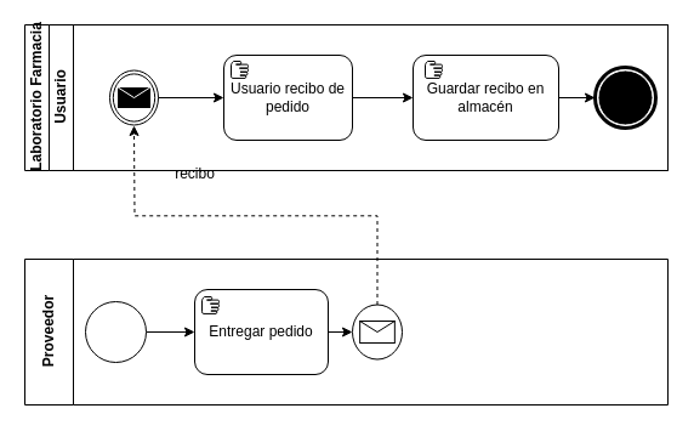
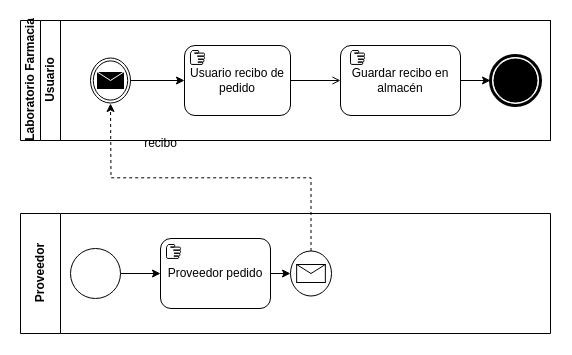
  <mxCell id="0" />
  <mxCell id="1" parent="0" />
  <mxCell id="2" value="Laboratorio Farmacia" style="swimlane;html=1;childLayout=stackLayout;resizeParent=1;resizeParentMax=0;horizontal=0;startSize=20;horizontalStack=0;" vertex="1" parent="1"><mxGeometry x="20" y="20" width="530" height="120" as="geometry" /></mxCell>
  <mxCell id="3" value="Usuario" style="swimlane;html=1;startSize=20;horizontal=0;" vertex="1" parent="2"><mxGeometry x="20" width="510" height="120" as="geometry" /></mxCell>
  <mxCell id="4" value="" style="shape=mxgraph.bpmn.shape;html=1;verticalLabelPosition=bottom;labelBackgroundColor=#ffffff;verticalAlign=top;align=center;perimeter=ellipsePerimeter;outlineConnect=0;outline=throwing;symbol=message;" vertex="1" parent="3"><mxGeometry x="50" y="37.5" width="40" height="45" as="geometry" /></mxCell>
  <mxCell id="5" value="Usuario recibo de pedido" style="shape=ext;rounded=1;html=1;whiteSpace=wrap;" vertex="1" parent="3"><mxGeometry x="144" y="25" width="106" height="70" as="geometry" /></mxCell>
  <mxCell id="6" style="edgeStyle=orthogonalEdgeStyle;rounded=0;orthogonalLoop=1;jettySize=auto;html=1;entryX=0;entryY=0.5;entryDx=0;entryDy=0;" edge="1" parent="3" source="4" target="5"><mxGeometry relative="1" as="geometry"><mxPoint x="140" y="60" as="targetPoint" /></mxGeometry></mxCell>
  <mxCell id="7" style="edgeStyle=orthogonalEdgeStyle;rounded=0;orthogonalLoop=1;jettySize=auto;html=1;" edge="1" parent="3" source="8" target="11"><mxGeometry relative="1" as="geometry" /></mxCell>
  <mxCell id="8" value="Guardar recibo en almacén" style="shape=ext;rounded=1;html=1;whiteSpace=wrap;" vertex="1" parent="3"><mxGeometry x="300" y="25" width="120" height="70" as="geometry" /></mxCell>
- <mxCell id="9" style="edgeStyle=orthogonalEdgeStyle;rounded=0;orthogonalLoop=1;jettySize=auto;html=1;entryX=0;entryY=0.5;entryDx=0;entryDy=0;" edge="1" parent="3" source="5" target="8"><mxGeometry relative="1" as="geometry"><mxPoint x="300" y="60" as="targetPoint" /></mxGeometry></mxCell>
+ <mxCell id="9" style="edgeStyle=orthogonalEdgeStyle;rounded=0;orthogonalLoop=1;jettySize=auto;html=1;entryX=0;entryY=0.5;entryDx=0;entryDy=0;endArrow=open;" edge="1" parent="3" source="5" target="8"><mxGeometry relative="1" as="geometry"><mxPoint x="300" y="60" as="targetPoint" /></mxGeometry></mxCell>
  <mxCell id="10" value="" style="shape=mxgraph.bpmn.manual_task;html=1;outlineConnect=0;" vertex="1" parent="3"><mxGeometry x="150" y="30" width="14" height="14" as="geometry" /></mxCell>
  <mxCell id="11" value="" style="shape=mxgraph.bpmn.shape;html=1;verticalLabelPosition=bottom;labelBackgroundColor=#ffffff;verticalAlign=top;align=center;perimeter=ellipsePerimeter;outlineConnect=0;outline=end;symbol=terminate;" vertex="1" parent="3"><mxGeometry x="450" y="35" width="50" height="50" as="geometry" /></mxCell>
  <mxCell id="12" value="" style="shape=mxgraph.bpmn.manual_task;html=1;outlineConnect=0;" vertex="1" parent="3"><mxGeometry x="310" y="30" width="14" height="14" as="geometry" /></mxCell>
  <mxCell id="13" value="Proveedor" style="swimlane;html=1;startSize=40;horizontal=0;" vertex="1" parent="1"><mxGeometry x="20" y="213" width="530" height="120" as="geometry" /></mxCell>
  <mxCell id="14" style="edgeStyle=orthogonalEdgeStyle;rounded=0;orthogonalLoop=1;jettySize=auto;html=1;" edge="1" parent="13" source="15" target="17"><mxGeometry relative="1" as="geometry" /></mxCell>
  <mxCell id="15" value="" style="shape=mxgraph.bpmn.shape;html=1;verticalLabelPosition=bottom;labelBackgroundColor=#ffffff;verticalAlign=top;align=center;perimeter=ellipsePerimeter;outlineConnect=0;outline=standard;symbol=general;" vertex="1" parent="13"><mxGeometry x="50" y="35" width="50" height="50" as="geometry" /></mxCell>
  <mxCell id="16" style="edgeStyle=orthogonalEdgeStyle;rounded=0;orthogonalLoop=1;jettySize=auto;html=1;exitX=1;exitY=0.5;exitDx=0;exitDy=0;entryX=0;entryY=0.5;entryDx=0;entryDy=0;" edge="1" parent="13" source="17" target="19"><mxGeometry relative="1" as="geometry" /></mxCell>
- <mxCell id="17" value="Entregar pedido" style="shape=ext;rounded=1;html=1;whiteSpace=wrap;" vertex="1" parent="13"><mxGeometry x="140" y="25" width="110" height="70" as="geometry" /></mxCell>
+ <mxCell id="17" value="Proveedor pedido" style="shape=ext;rounded=1;html=1;whiteSpace=wrap;" vertex="1" parent="13"><mxGeometry x="140" y="25" width="110" height="70" as="geometry" /></mxCell>
  <mxCell id="18" value="" style="shape=mxgraph.bpmn.manual_task;html=1;outlineConnect=0;" vertex="1" parent="13"><mxGeometry x="146" y="31" width="14" height="14" as="geometry" /></mxCell>
  <mxCell id="19" value="" style="shape=mxgraph.bpmn.shape;html=1;verticalLabelPosition=bottom;labelBackgroundColor=#ffffff;verticalAlign=top;align=center;perimeter=ellipsePerimeter;outlineConnect=0;outline=standard;symbol=message;" vertex="1" parent="13"><mxGeometry x="270" y="37.5" width="41" height="45" as="geometry" /></mxCell>
  <mxCell id="20" style="edgeStyle=orthogonalEdgeStyle;rounded=0;orthogonalLoop=1;jettySize=auto;html=1;exitX=0.5;exitY=0;exitDx=0;exitDy=0;dashed=1;" edge="1" parent="1" source="19"><mxGeometry relative="1" as="geometry"><mxPoint x="110" y="103" as="targetPoint" /></mxGeometry></mxCell>
  <mxCell id="21" value="recibo" style="text;html=1;align=center;verticalAlign=middle;resizable=0;points=[];autosize=1;" vertex="1" parent="1"><mxGeometry x="135" y="133" width="50" height="20" as="geometry" /></mxCell>
